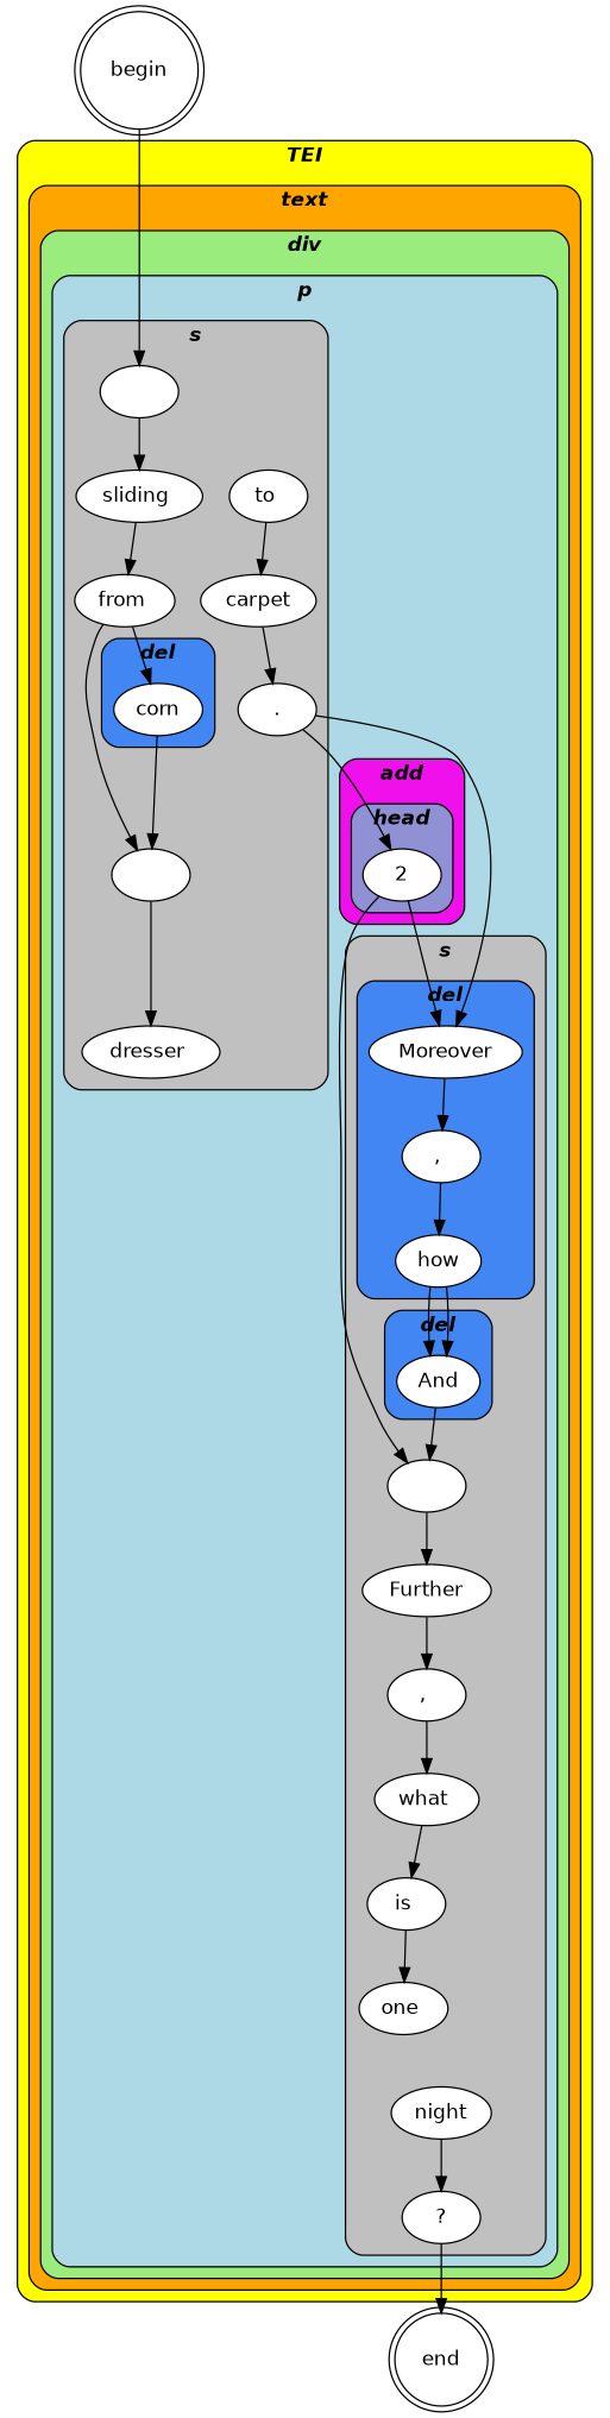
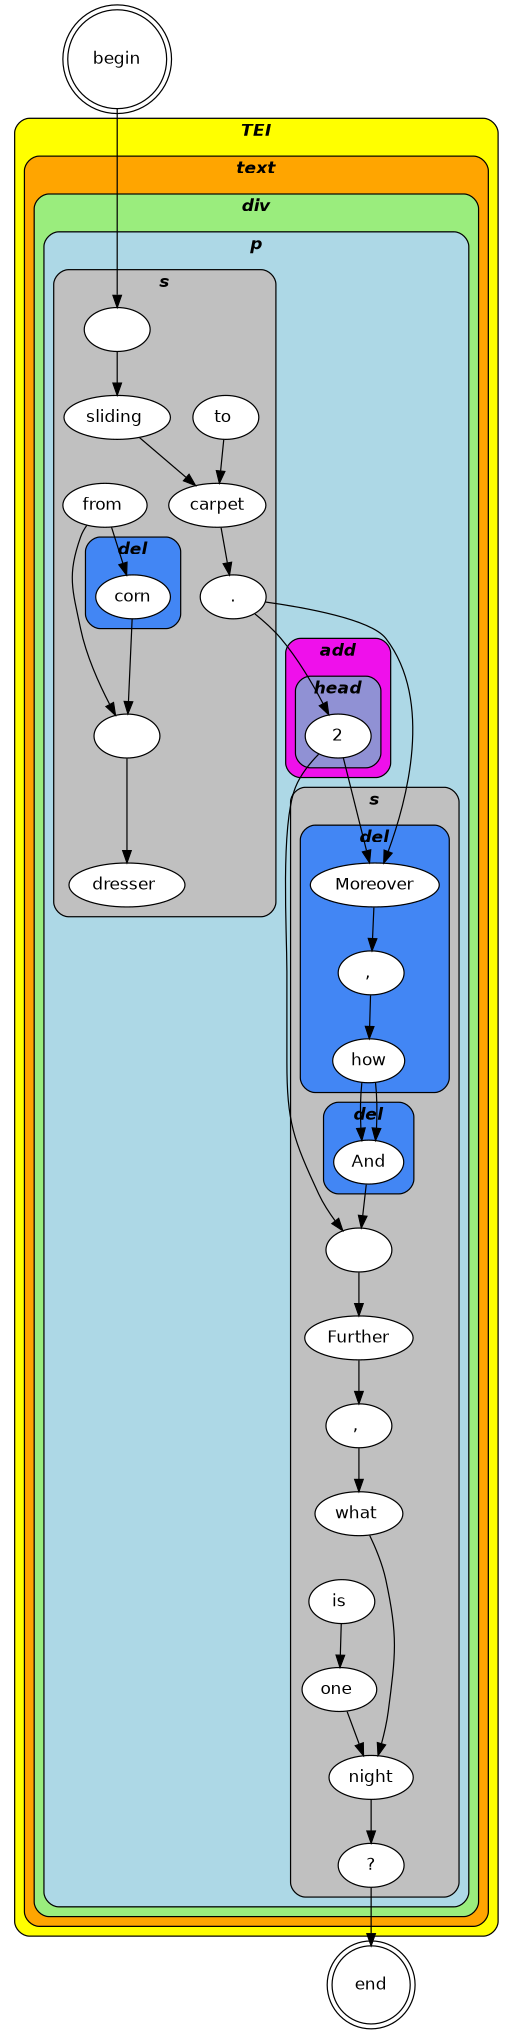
  digraph {
    fontname="DejaVu Sans"
    rankdir=TB
    node [fillcolor=white fontname="DejaVu Sans" style=filled]
    edge [fontname="DejaVu Sans"]
    n1 [label=<corn>]
    n2 [label=<&nbsp;>]
    n3 [label=<sliding&nbsp;>]
    n4 [label=<from&nbsp;>]
    n5 [label=<&nbsp;>]
    n6 [label=<dresser&nbsp;>]
    n7 [label=<to&nbsp;>]
    n8 [label=<carpet>]
    n9 [label=<.>]
    n10 [label=<2>]
    n11 [label=<Moreover>]
    n12 [label=<,&nbsp;>]
    n13 [label=<how>]
    n14 [label=<And>]
    n15 [label=<&nbsp;>]
    n16 [label=<Further>]
    n17 [label=<,&nbsp;>]
    n18 [label=<what&nbsp;>]
    n19 [label=<is&nbsp;>]
    n20 [label=<one&nbsp;>]
    n21 [label=<night>]
    n22 [label=<?>]
    end [rank=middle shape=doublecircle]
    begin [rank=middle shape=doublecircle]
    subgraph cluster_1 {
      fillcolor=yellow
      label=<<i><b>TEI</b></i>>
      style="rounded,filled"
      subgraph cluster_2 {
        fillcolor=orange
        label=<<i><b>text</b></i>>
        style="rounded,filled"
        subgraph cluster_3 {
          fillcolor="#9aed7d"
          label=<<i><b>div</b></i>>
          style="rounded,filled"
          subgraph cluster_4 {
            fillcolor=lightblue
            label=<<i><b>p</b></i>>
            style="rounded,filled"
            subgraph cluster_5 {
              fillcolor=grey
              label=<<i><b>s</b></i>>
              style="rounded,filled"
              n2
              n3
              n4
              n5
              n6
              n7
              n8
              n9
              subgraph cluster_6 {
                fillcolor="#4286f4"
                label=<<i><b>del</b></i>>
                style="rounded,filled"
                n1
              }
            }
            subgraph cluster_7 {
              fillcolor="#ef10eb"
              label=<<i><b>add</b></i>>
              style="rounded,filled"
              subgraph cluster_8 {
                fillcolor="#9091D4"
                label=<<i><b>head</b></i>>
                style="rounded,filled"
                n10
              }
            }
            subgraph cluster_9 {
              fillcolor=grey
              label=<<i><b>s</b></i>>
              style="rounded,filled"
              n15
              n16
              n17
              n18
              n19
              n20
              n21
              n22
              subgraph cluster_10 {
                fillcolor="#4286f4"
                label=<<i><b>del</b></i>>
                style="rounded,filled"
                n11
                n12
                n13
              }
              subgraph cluster_11 {
                fillcolor="#4286f4"
                label=<<i><b>del</b></i>>
                style="rounded,filled"
                n14
              }
            }
          }
        }
      }
    }
    n1 -> n5
    n2 -> n3
-   n3 -> n4
+   n3 -> n8
    n4 -> n1
    n4 -> n5
    n5 -> n6
    n7 -> n8
    n8 -> n9
    n9 -> n10
    n9 -> n11
    n10 -> n11
    n10 -> n15
    n11 -> n12
    n12 -> n13
    n13 -> n14
    n13 -> n14
    n14 -> n15
    n15 -> n16
    n16 -> n17
    n17 -> n18
-   n18 -> n19
+   n18 -> n21
    n19 -> n20
+   n20 -> n21
    n21 -> n22
    n22 -> end
    begin -> n2
  }
